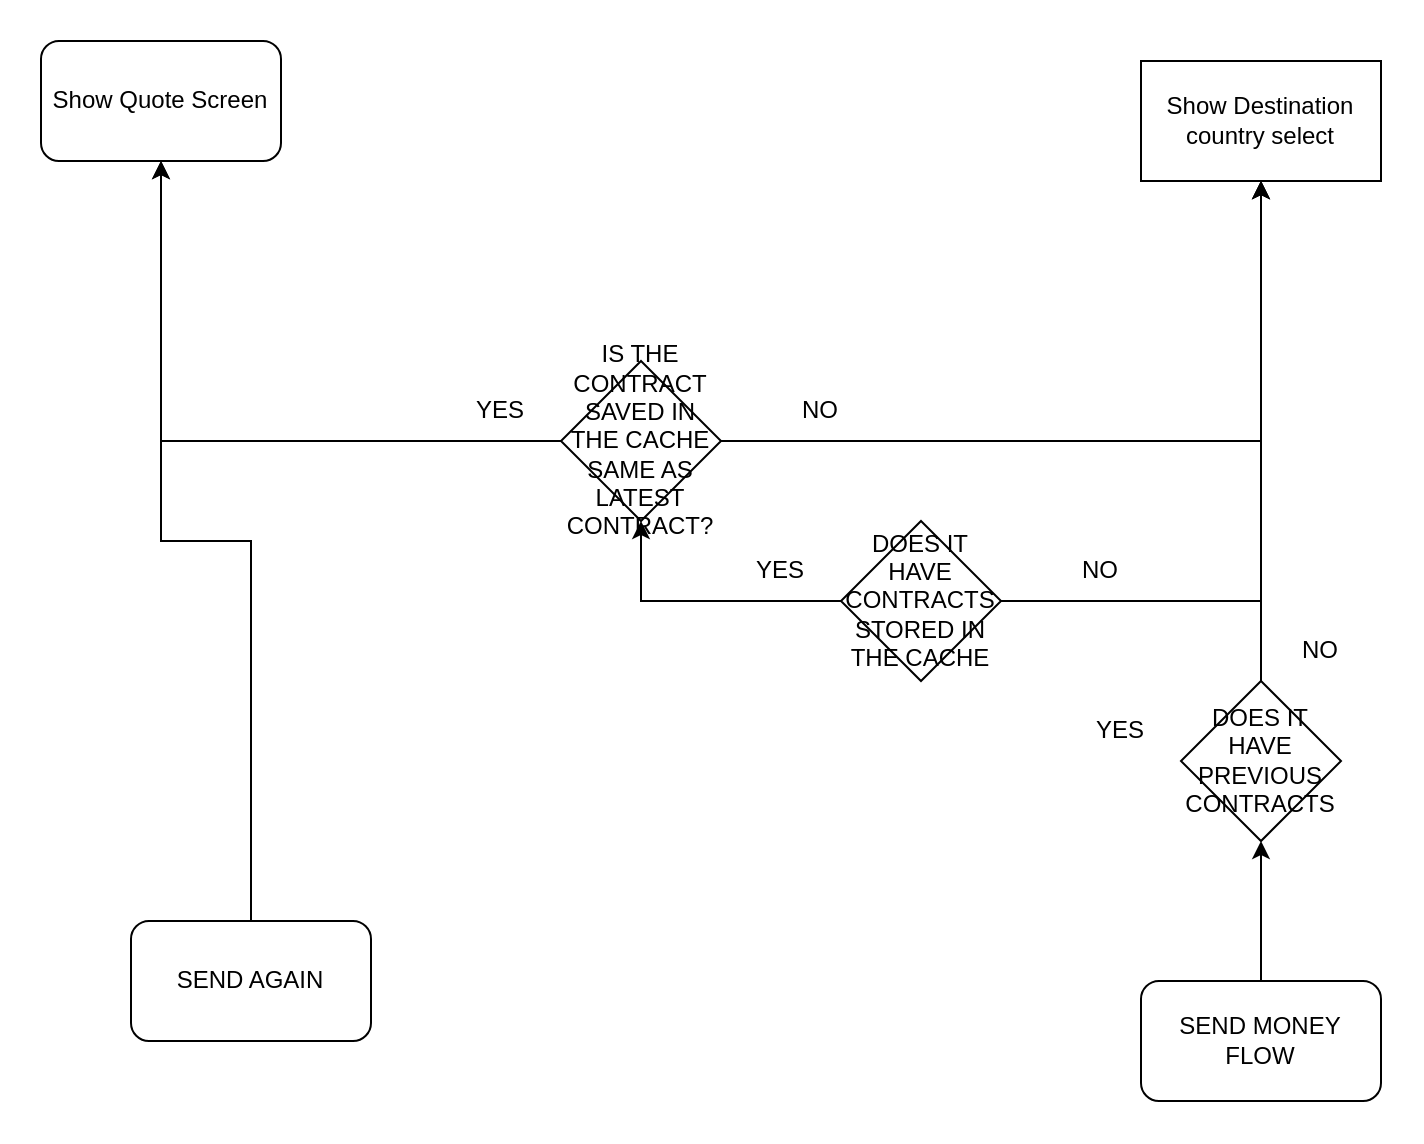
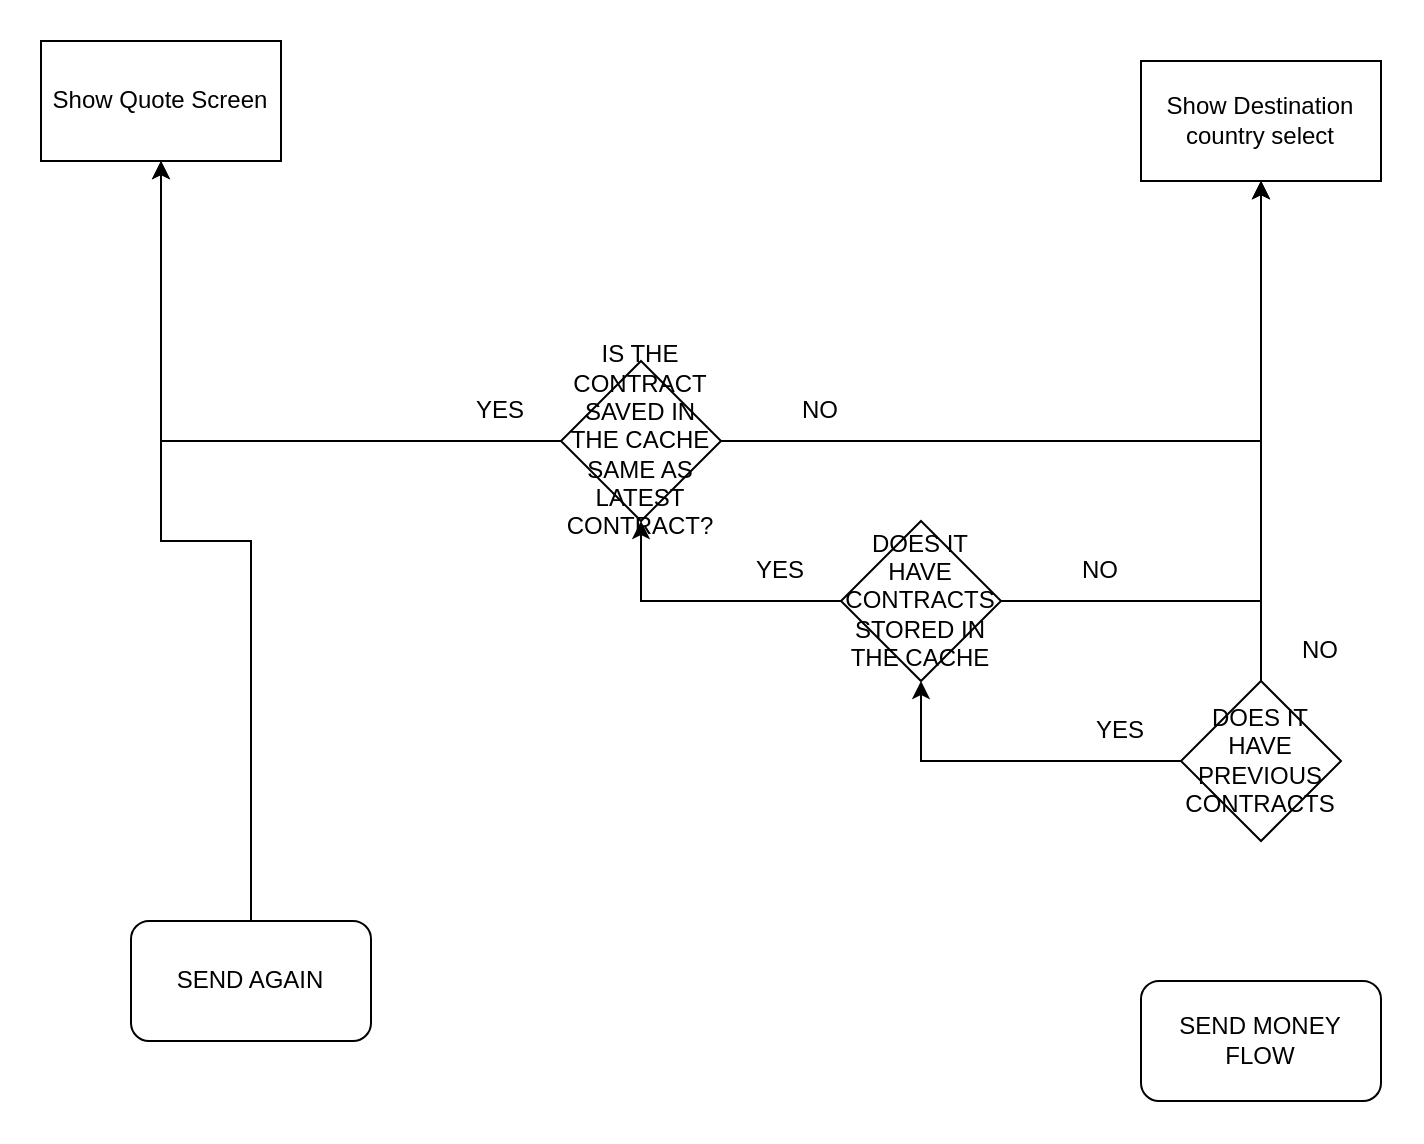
  <mxCell id="0" />
  <mxCell id="1" parent="0" />
  <mxCell id="2" style="edgeStyle=orthogonalEdgeStyle;rounded=0;orthogonalLoop=1;jettySize=auto;html=1;entryX=0.5;entryY=1;entryDx=0;entryDy=0;" edge="1" parent="1" source="3" target="6"><mxGeometry relative="1" as="geometry" /></mxCell>
  <mxCell id="3" value="SEND AGAIN" style="rounded=1;whiteSpace=wrap;html=1;" vertex="1" parent="1"><mxGeometry x="65" y="460" width="120" height="60" as="geometry" /></mxCell>
- <mxCell id="4" style="edgeStyle=orthogonalEdgeStyle;rounded=0;orthogonalLoop=1;jettySize=auto;html=1;" edge="1" parent="1" source="5" target="10"><mxGeometry relative="1" as="geometry" /></mxCell>
  <mxCell id="5" value="SEND MONEY FLOW" style="rounded=1;whiteSpace=wrap;html=1;" vertex="1" parent="1"><mxGeometry x="570" y="490" width="120" height="60" as="geometry" /></mxCell>
- <mxCell id="6" value="Show Quote Screen" style="whiteSpace=wrap;html=1;rounded=1;" vertex="1" parent="1"><mxGeometry x="20" y="20" width="120" height="60" as="geometry" /></mxCell>
+ <mxCell id="6" value="Show Quote Screen" style="rounded=0;whiteSpace=wrap;html=1;" vertex="1" parent="1"><mxGeometry x="20" y="20" width="120" height="60" as="geometry" /></mxCell>
  <mxCell id="7" value="Show Destination country select" style="rounded=0;whiteSpace=wrap;html=1;" vertex="1" parent="1"><mxGeometry x="570" y="30" width="120" height="60" as="geometry" /></mxCell>
+ <mxCell id="8" style="edgeStyle=orthogonalEdgeStyle;rounded=0;orthogonalLoop=1;jettySize=auto;html=1;entryX=0.5;entryY=1;entryDx=0;entryDy=0;" edge="1" parent="1" source="10" target="13"><mxGeometry relative="1" as="geometry" /></mxCell>
  <mxCell id="9" style="edgeStyle=orthogonalEdgeStyle;rounded=0;orthogonalLoop=1;jettySize=auto;html=1;entryX=0.5;entryY=1;entryDx=0;entryDy=0;" edge="1" parent="1" source="10" target="7"><mxGeometry relative="1" as="geometry" /></mxCell>
  <mxCell id="10" value="DOES IT HAVE PREVIOUS CONTRACTS" style="rhombus;whiteSpace=wrap;html=1;" vertex="1" parent="1"><mxGeometry x="590" y="340" width="80" height="80" as="geometry" /></mxCell>
  <mxCell id="11" style="edgeStyle=orthogonalEdgeStyle;rounded=0;orthogonalLoop=1;jettySize=auto;html=1;entryX=0.5;entryY=1;entryDx=0;entryDy=0;" edge="1" parent="1" source="13" target="16"><mxGeometry relative="1" as="geometry" /></mxCell>
  <mxCell id="12" style="edgeStyle=orthogonalEdgeStyle;rounded=0;orthogonalLoop=1;jettySize=auto;html=1;" edge="1" parent="1" source="13" target="7"><mxGeometry relative="1" as="geometry" /></mxCell>
  <mxCell id="13" value="DOES IT HAVE CONTRACTS STORED IN THE CACHE" style="rhombus;whiteSpace=wrap;html=1;" vertex="1" parent="1"><mxGeometry x="420" y="260" width="80" height="80" as="geometry" /></mxCell>
  <mxCell id="14" style="edgeStyle=orthogonalEdgeStyle;rounded=0;orthogonalLoop=1;jettySize=auto;html=1;" edge="1" parent="1" source="16" target="6"><mxGeometry relative="1" as="geometry"><mxPoint x="80" y="220" as="targetPoint" /></mxGeometry></mxCell>
  <mxCell id="15" style="edgeStyle=orthogonalEdgeStyle;rounded=0;orthogonalLoop=1;jettySize=auto;html=1;entryX=0.5;entryY=1;entryDx=0;entryDy=0;" edge="1" parent="1" source="16" target="7"><mxGeometry relative="1" as="geometry" /></mxCell>
  <mxCell id="16" value="IS THE CONTRACT SAVED IN THE CACHE SAME AS LATEST CONTRACT?" style="rhombus;whiteSpace=wrap;html=1;" vertex="1" parent="1"><mxGeometry x="280" y="180" width="80" height="80" as="geometry" /></mxCell>
  <mxCell id="17" value="&lt;div&gt;YES&lt;/div&gt;" style="text;html=1;strokeColor=none;fillColor=none;align=center;verticalAlign=middle;whiteSpace=wrap;rounded=0;" vertex="1" parent="1"><mxGeometry x="530" y="350" width="60" height="30" as="geometry" /></mxCell>
  <mxCell id="18" value="&lt;div&gt;YES&lt;/div&gt;" style="text;html=1;strokeColor=none;fillColor=none;align=center;verticalAlign=middle;whiteSpace=wrap;rounded=0;" vertex="1" parent="1"><mxGeometry x="360" y="270" width="60" height="30" as="geometry" /></mxCell>
  <mxCell id="19" value="&lt;div&gt;YES&lt;/div&gt;" style="text;html=1;strokeColor=none;fillColor=none;align=center;verticalAlign=middle;whiteSpace=wrap;rounded=0;" vertex="1" parent="1"><mxGeometry x="220" y="190" width="60" height="30" as="geometry" /></mxCell>
  <mxCell id="20" value="&lt;div&gt;NO&lt;/div&gt;" style="text;html=1;strokeColor=none;fillColor=none;align=center;verticalAlign=middle;whiteSpace=wrap;rounded=0;" vertex="1" parent="1"><mxGeometry x="630" y="310" width="60" height="30" as="geometry" /></mxCell>
  <mxCell id="21" value="&lt;div&gt;NO&lt;/div&gt;" style="text;html=1;strokeColor=none;fillColor=none;align=center;verticalAlign=middle;whiteSpace=wrap;rounded=0;" vertex="1" parent="1"><mxGeometry x="520" y="270" width="60" height="30" as="geometry" /></mxCell>
  <mxCell id="22" value="&lt;div&gt;NO&lt;/div&gt;" style="text;html=1;strokeColor=none;fillColor=none;align=center;verticalAlign=middle;whiteSpace=wrap;rounded=0;" vertex="1" parent="1"><mxGeometry x="380" y="190" width="60" height="30" as="geometry" /></mxCell>
